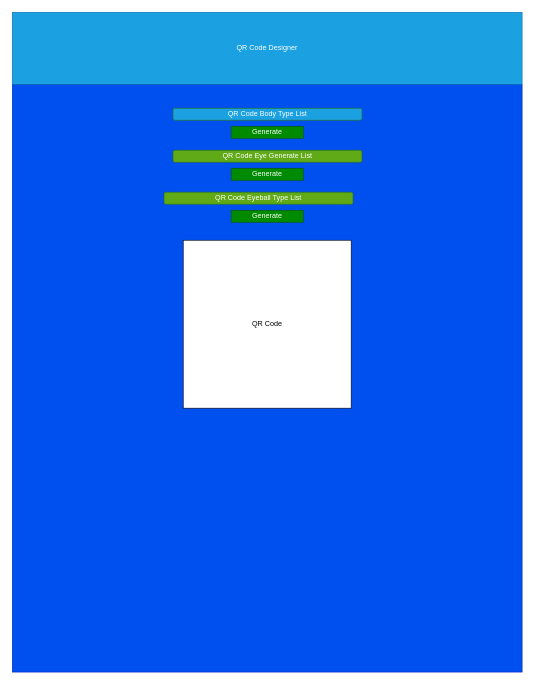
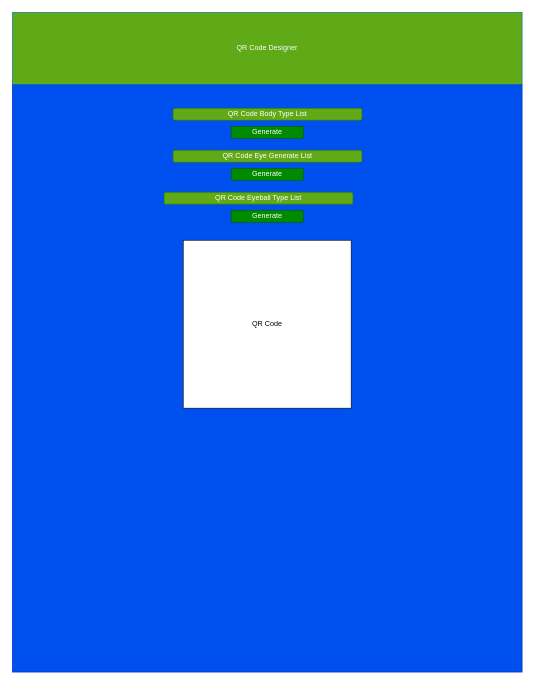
  <mxCell id="0" />
  <mxCell id="1" parent="0" />
  <mxCell id="2" value="" style="rounded=0;whiteSpace=wrap;html=1;fillColor=#0050ef;fontColor=#ffffff;strokeColor=#001DBC;" vertex="1" parent="1"><mxGeometry y="140" width="850" height="980" as="geometry" x="20" /></mxCell>
- <mxCell id="3" value="QR Code Designer" style="rounded=0;whiteSpace=wrap;html=1;fillColor=#1ba1e2;fontColor=#ffffff;strokeColor=#006EAF;" vertex="1" parent="1"><mxGeometry width="850" height="120" as="geometry" x="20" y="20" /></mxCell>
+ <mxCell id="3" value="QR Code Designer" style="rounded=0;whiteSpace=wrap;html=1;fillColor=#60a917;fontColor=#ffffff;strokeColor=#006EAF;" vertex="1" parent="1"><mxGeometry width="850" height="120" as="geometry" x="20" y="20" /></mxCell>
  <mxCell id="4" value="QR Code" style="whiteSpace=wrap;html=1;aspect=fixed;" vertex="1" parent="1"><mxGeometry x="305" y="400" width="280" height="280" as="geometry" /></mxCell>
- <mxCell id="5" value="QR Code Body Type List" style="rounded=1;whiteSpace=wrap;html=1;fillColor=#1ba1e2;fontColor=#ffffff;strokeColor=#2D7600;" vertex="1" parent="1"><mxGeometry x="288" y="180" width="315" height="20" as="geometry" /></mxCell>
+ <mxCell id="5" value="QR Code Body Type List" style="rounded=1;whiteSpace=wrap;html=1;fillColor=#60a917;fontColor=#ffffff;strokeColor=#2D7600;" vertex="1" parent="1"><mxGeometry x="288" y="180" width="315" height="20" as="geometry" /></mxCell>
  <mxCell id="6" value="QR Code Eye Generate List" style="rounded=1;whiteSpace=wrap;html=1;fillColor=#60a917;fontColor=#ffffff;strokeColor=#2D7600;" vertex="1" parent="1"><mxGeometry x="288" y="250" width="315" height="20" as="geometry" /></mxCell>
  <mxCell id="7" value="QR Code Eyeball Type List" style="rounded=1;whiteSpace=wrap;html=1;fillColor=#60a917;fontColor=#ffffff;strokeColor=#2D7600;" vertex="1" parent="1"><mxGeometry x="273" y="320" width="315" height="20" as="geometry" /></mxCell>
  <mxCell id="8" value="Generate" style="rounded=0;whiteSpace=wrap;html=1;fillColor=#008a00;fontColor=#ffffff;strokeColor=#005700;" vertex="1" parent="1"><mxGeometry x="385" y="210" width="120" height="20" as="geometry" /></mxCell>
  <mxCell id="9" value="Generate" style="rounded=0;whiteSpace=wrap;html=1;fillColor=#008a00;fontColor=#ffffff;strokeColor=#005700;" vertex="1" parent="1"><mxGeometry x="385" y="280" width="120" height="20" as="geometry" /></mxCell>
  <mxCell id="10" value="Generate" style="rounded=0;whiteSpace=wrap;html=1;fillColor=#008a00;fontColor=#ffffff;strokeColor=#005700;" vertex="1" parent="1"><mxGeometry x="385" y="350" width="120" height="20" as="geometry" /></mxCell>
